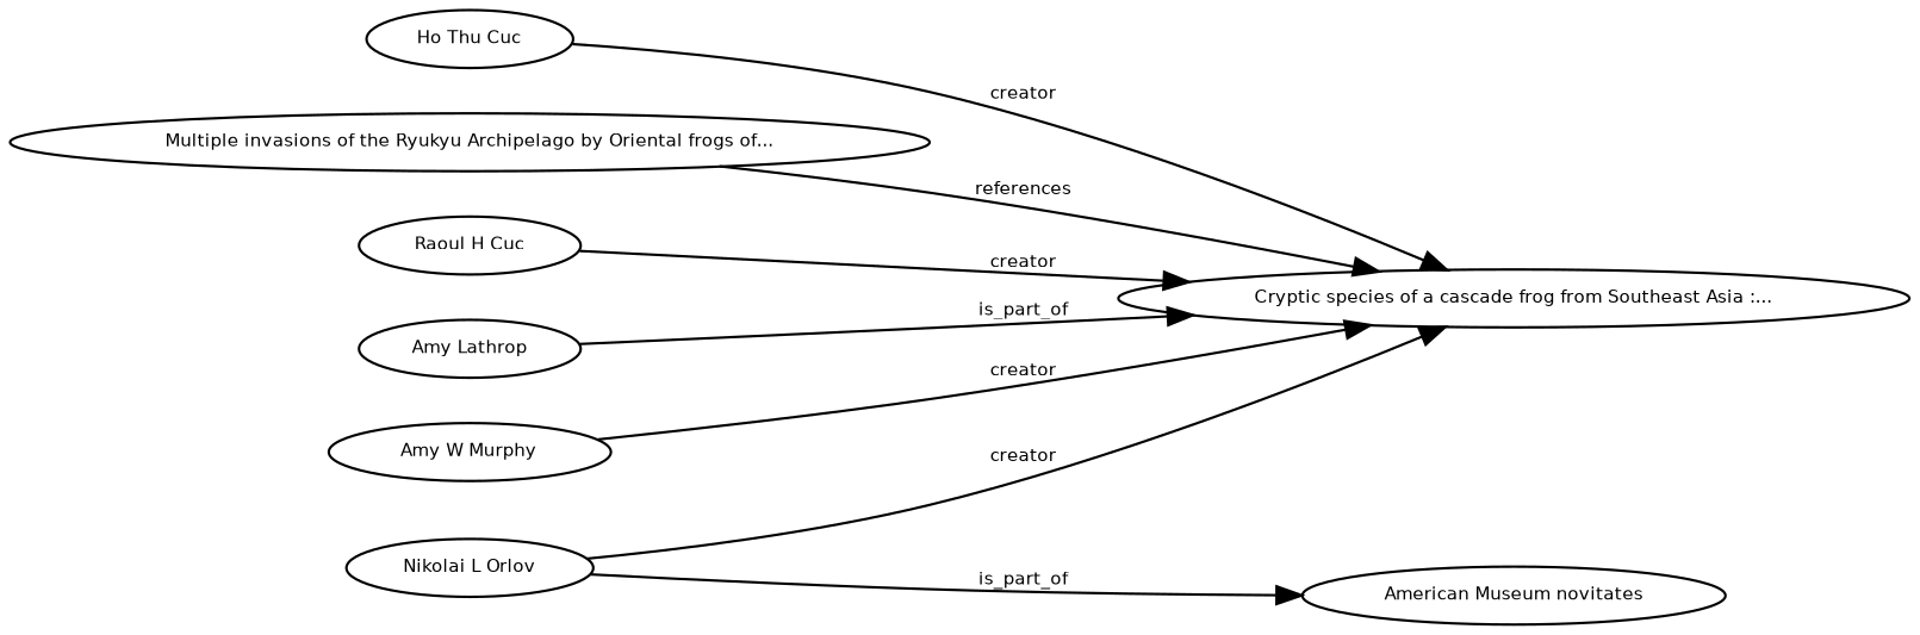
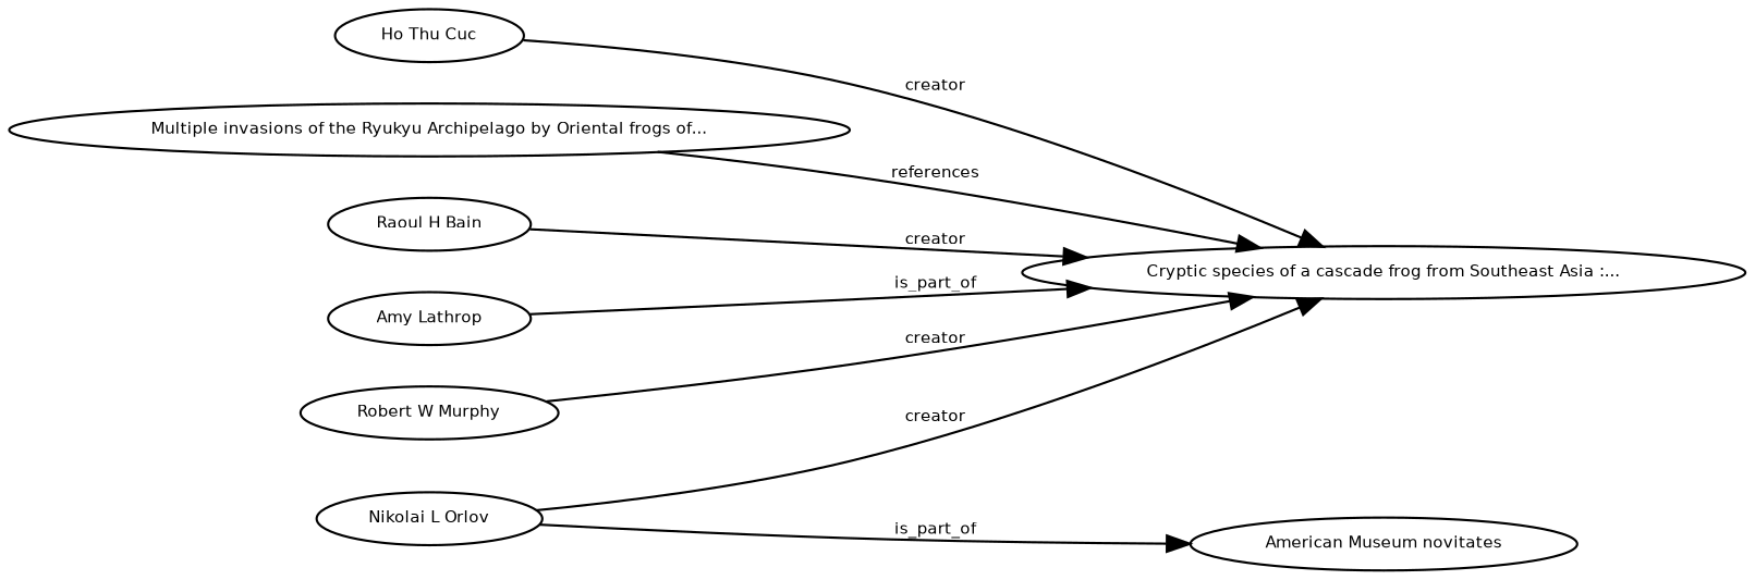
  digraph {
    rankdir=LR
    node [fontname=Helvetica fontsize=7]
    edge [fontname=Helvetica fontsize=7]
    n1 [height=0.27433100247 label="Cryptic species of a cascade frog from Southeast Asia :..." width=0.27433100247]
    n2 [height=0.27433100247 label="American Museum novitates" width=0.27433100247]
    n3 [height=0.27433100247 label="Multiple invasions of the Ryukyu Archipelago by Oriental frogs of..." width=0.27433100247]
-   n4 [height=0.27433100247 label="Raoul H Cuc" width=0.27433100247]
+   n4 [height=0.27433100247 label="Raoul H Bain" width=0.27433100247]
    n5 [height=0.27433100247 label="Amy Lathrop" width=0.27433100247]
-   n6 [height=0.27433100247 label="Amy W Murphy" width=0.27433100247]
+   n6 [height=0.27433100247 label="Robert W Murphy" width=0.27433100247]
    n7 [height=0.27433100247 label="Nikolai L Orlov" width=0.27433100247]
    n8 [height=0.27433100247 label="Ho Thu Cuc" width=0.27433100247]
    n3 -> n1 [label=references]
    n4 -> n1 [label=creator]
    n5 -> n1 [label=is_part_of]
    n6 -> n1 [label=creator]
    n7 -> n1 [label=creator]
    n7 -> n2 [label=is_part_of]
    n8 -> n1 [label=creator]
  }
